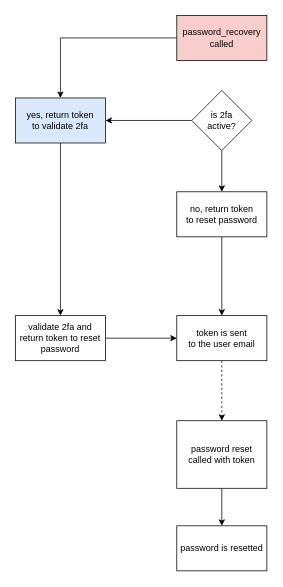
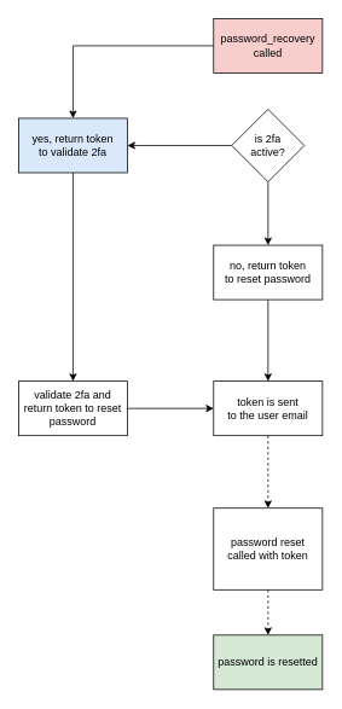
  <mxCell id="0" />
  <mxCell id="1" parent="0" />
  <mxCell id="2" style="edgeStyle=orthogonalEdgeStyle;rounded=0;orthogonalLoop=1;jettySize=auto;html=1;" edge="1" parent="1" source="3" target="12"><mxGeometry relative="1" as="geometry" /></mxCell>
  <mxCell id="3" value="password_recovery&lt;br&gt;called" style="rounded=0;whiteSpace=wrap;html=1;fillColor=#f8cecc;" vertex="1" parent="1"><mxGeometry x="235" y="20" width="120" height="60" as="geometry" /></mxCell>
  <mxCell id="4" style="edgeStyle=orthogonalEdgeStyle;rounded=0;orthogonalLoop=1;jettySize=auto;html=1;entryX=1;entryY=0.5;entryDx=0;entryDy=0;" edge="1" parent="1" source="6" target="12"><mxGeometry relative="1" as="geometry" /></mxCell>
  <mxCell id="5" style="edgeStyle=orthogonalEdgeStyle;rounded=0;orthogonalLoop=1;jettySize=auto;html=1;entryX=0.5;entryY=0;entryDx=0;entryDy=0;" edge="1" parent="1" source="6" target="8"><mxGeometry relative="1" as="geometry" /></mxCell>
  <mxCell id="6" value="is 2fa&lt;br&gt;active?" style="rhombus;whiteSpace=wrap;html=1;" vertex="1" parent="1"><mxGeometry x="255" y="120" width="80" height="80" as="geometry" /></mxCell>
  <mxCell id="7" style="edgeStyle=orthogonalEdgeStyle;rounded=0;orthogonalLoop=1;jettySize=auto;html=1;entryX=0.5;entryY=0;entryDx=0;entryDy=0;" edge="1" parent="1" source="8" target="10"><mxGeometry relative="1" as="geometry" /></mxCell>
- <mxCell id="8" value="no, return token&lt;br&gt;to reset password" style="rounded=0;whiteSpace=wrap;html=1;" vertex="1" parent="1"><mxGeometry x="235" y="255" width="120" height="60" as="geometry" /></mxCell>
+ <mxCell id="8" value="no, return token&lt;br&gt;to reset password" style="rounded=0;whiteSpace=wrap;html=1;" vertex="1" parent="1"><mxGeometry x="235" y="270" width="120" height="60" as="geometry" /></mxCell>
  <mxCell id="9" style="edgeStyle=orthogonalEdgeStyle;rounded=0;orthogonalLoop=1;jettySize=auto;html=1;entryX=0.5;entryY=0;entryDx=0;entryDy=0;dashed=1;" edge="1" parent="1" source="10" target="16"><mxGeometry relative="1" as="geometry" /></mxCell>
  <mxCell id="10" value="token is sent&lt;br&gt;to the user email" style="rounded=0;whiteSpace=wrap;html=1;" vertex="1" parent="1"><mxGeometry x="235" y="420" width="120" height="60" as="geometry" /></mxCell>
  <mxCell id="11" style="edgeStyle=orthogonalEdgeStyle;rounded=0;orthogonalLoop=1;jettySize=auto;html=1;entryX=0.5;entryY=0;entryDx=0;entryDy=0;" edge="1" parent="1" source="12" target="14"><mxGeometry relative="1" as="geometry" /></mxCell>
  <mxCell id="12" value="yes, return token&lt;br&gt;to validate 2fa" style="rounded=0;whiteSpace=wrap;html=1;fillColor=#dae8fc;" vertex="1" parent="1"><mxGeometry x="20" y="130" width="120" height="60" as="geometry" /></mxCell>
  <mxCell id="13" style="edgeStyle=orthogonalEdgeStyle;rounded=0;orthogonalLoop=1;jettySize=auto;html=1;entryX=0;entryY=0.5;entryDx=0;entryDy=0;" edge="1" parent="1" source="14" target="10"><mxGeometry relative="1" as="geometry" /></mxCell>
  <mxCell id="14" value="validate 2fa and return token to reset password" style="rounded=0;whiteSpace=wrap;html=1;" vertex="1" parent="1"><mxGeometry x="20" y="420" width="120" height="60" as="geometry" /></mxCell>
- <mxCell id="15" style="edgeStyle=orthogonalEdgeStyle;rounded=0;orthogonalLoop=1;jettySize=auto;html=1;" edge="1" parent="1" source="16" target="17"><mxGeometry relative="1" as="geometry" /></mxCell>
+ <mxCell id="15" style="edgeStyle=orthogonalEdgeStyle;rounded=0;orthogonalLoop=1;jettySize=auto;html=1;dashed=1;" edge="1" parent="1" source="16" target="17"><mxGeometry relative="1" as="geometry" /></mxCell>
  <mxCell id="16" value="password reset&lt;br&gt;called with token" style="rounded=0;whiteSpace=wrap;html=1;" vertex="1" parent="1"><mxGeometry x="235" y="560" width="120" height="90" as="geometry" /></mxCell>
- <mxCell id="17" value="password is resetted" style="rounded=0;whiteSpace=wrap;html=1;" vertex="1" parent="1"><mxGeometry x="235" y="700" width="120" height="60" as="geometry" /></mxCell>
+ <mxCell id="17" value="password is resetted" style="rounded=0;whiteSpace=wrap;html=1;fillColor=#d5e8d4;" vertex="1" parent="1"><mxGeometry x="235" y="700" width="120" height="60" as="geometry" /></mxCell>
